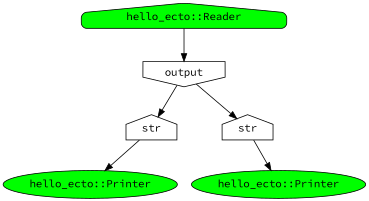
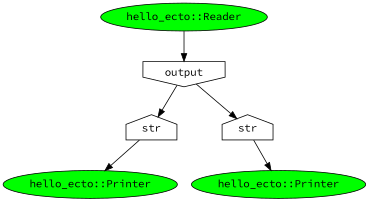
  digraph {
    fontname="Source Code Pro"
    node [fontname="Source Code Pro"]
    edge [fontname="Source Code Pro"]
-   n1 [fillcolor=green label="hello_ecto::Reader" style="rounded,filled" shape=house]
+   n1 [fillcolor=green label="hello_ecto::Reader" style="rounded,filled"]
    n2 [label=output shape=invhouse]
    n3 [fillcolor=green label="hello_ecto::Printer" style="rounded,filled"]
    n4 [label=str shape=house]
    n5 [label=str shape=house]
    n6 [fillcolor=green label="hello_ecto::Printer" style="rounded,filled"]
    n1 -> n2
    n2 -> n4
    n2 -> n5
    n4 -> n3
    n5 -> n6
  }
